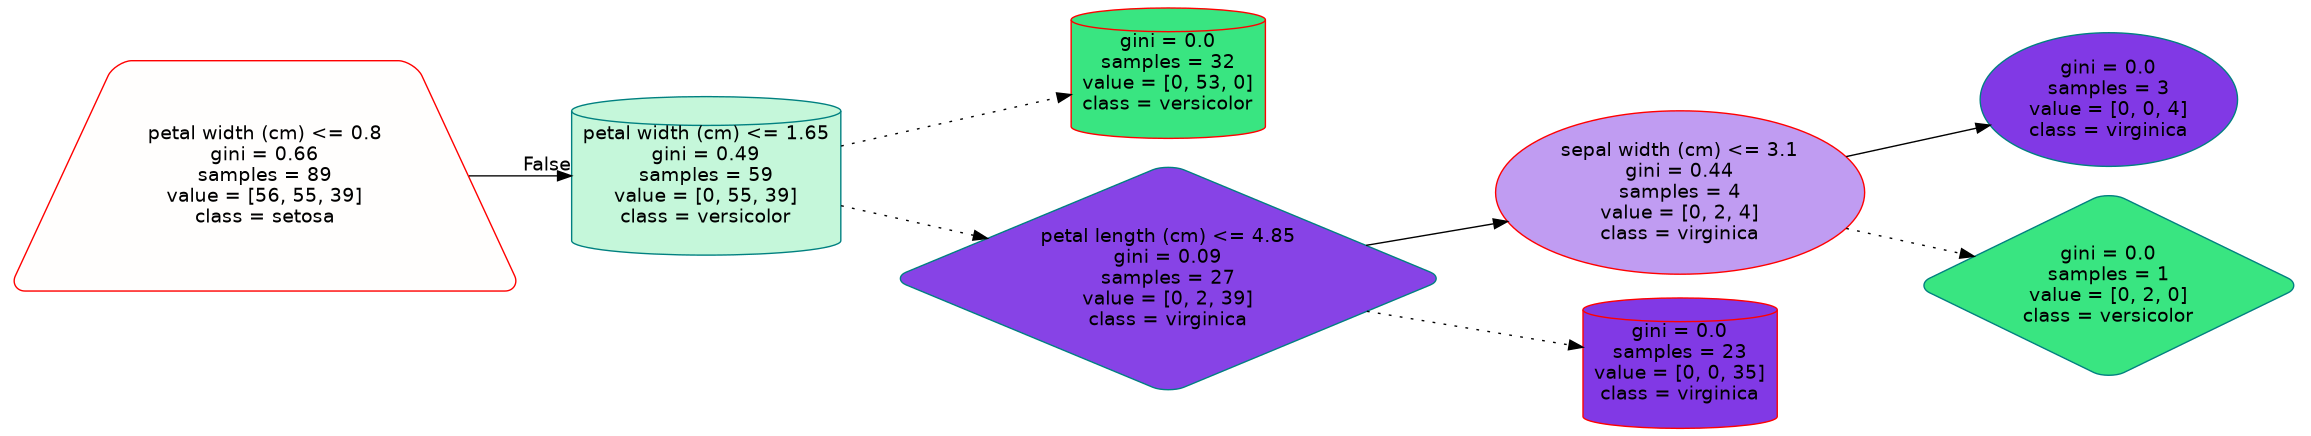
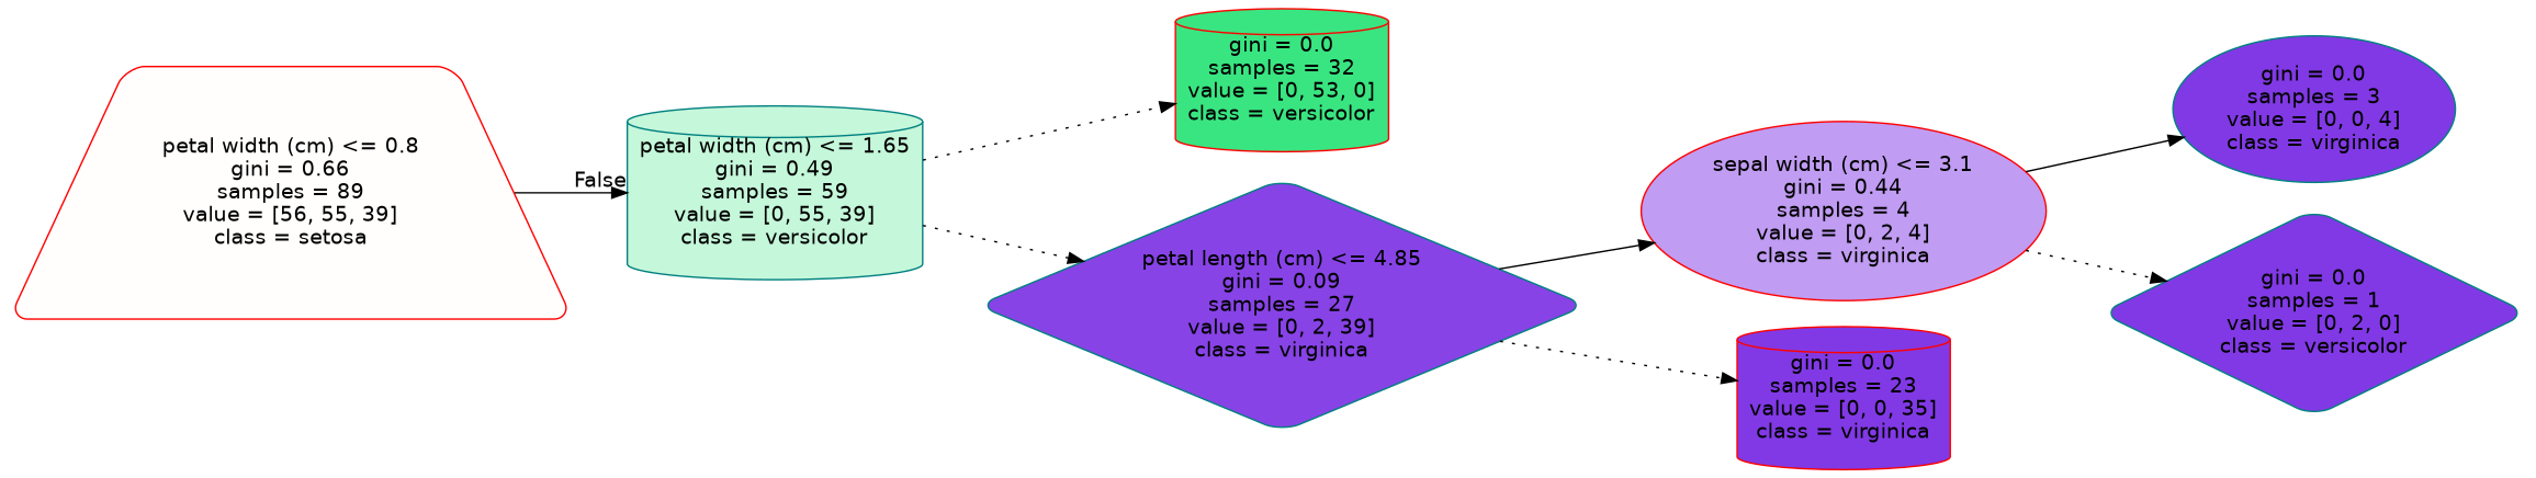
  digraph {
    rankdir=LR
    node [color=red fillcolor="#39e581" fontname=helvetica shape=cylinder style="filled, rounded"]
    edge [fontname=helvetica style=dotted]
    n1 [fillcolor="#fffefd" label="petal width (cm) <= 0.8\ngini = 0.66\nsamples = 89\nvalue = [56, 55, 39]\nclass = setosa" shape=trapezium]
    n2 [color=teal fillcolor="#c5f7da" label="petal width (cm) <= 1.65\ngini = 0.49\nsamples = 59\nvalue = [0, 55, 39]\nclass = versicolor"]
    n3 [label="gini = 0.0\nsamples = 32\nvalue = [0, 53, 0]\nclass = versicolor"]
    n4 [color=teal fillcolor="#8743e6" label="petal length (cm) <= 4.85\ngini = 0.09\nsamples = 27\nvalue = [0, 2, 39]\nclass = virginica" shape=diamond]
    n5 [fillcolor="#c09cf2" label="sepal width (cm) <= 3.1\ngini = 0.44\nsamples = 4\nvalue = [0, 2, 4]\nclass = virginica" shape=ellipse]
    n6 [fillcolor="#8139e5" label="gini = 0.0\nsamples = 23\nvalue = [0, 0, 35]\nclass = virginica"]
    n7 [color=teal fillcolor="#8139e5" label="gini = 0.0\nsamples = 3\nvalue = [0, 0, 4]\nclass = virginica" shape=ellipse]
-   n8 [color=teal label="gini = 0.0\nsamples = 1\nvalue = [0, 2, 0]\nclass = versicolor" shape=diamond]
+   n8 [color=teal fillcolor="#8139e5" label="gini = 0.0\nsamples = 1\nvalue = [0, 2, 0]\nclass = versicolor" shape=diamond]
    n1 -> n2 [headlabel=False labelangle=-45 labeldistance=2.5 style=solid]
    n2 -> n3
    n2 -> n4
    n4 -> n5 [style=solid]
    n4 -> n6
    n5 -> n7 [style=solid]
    n5 -> n8
  }
